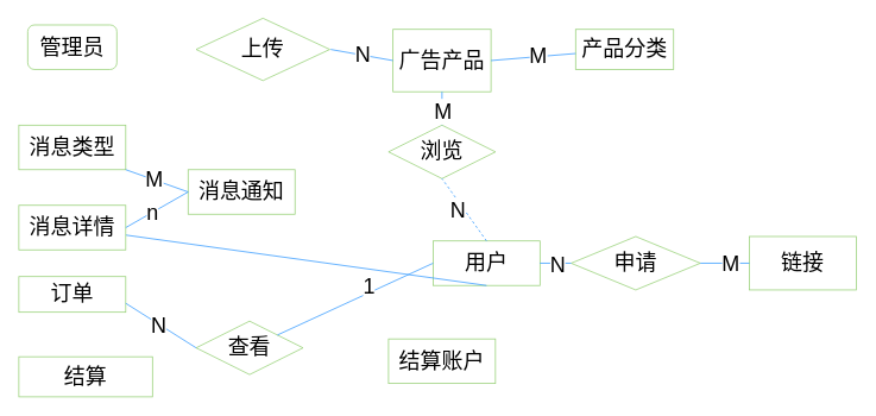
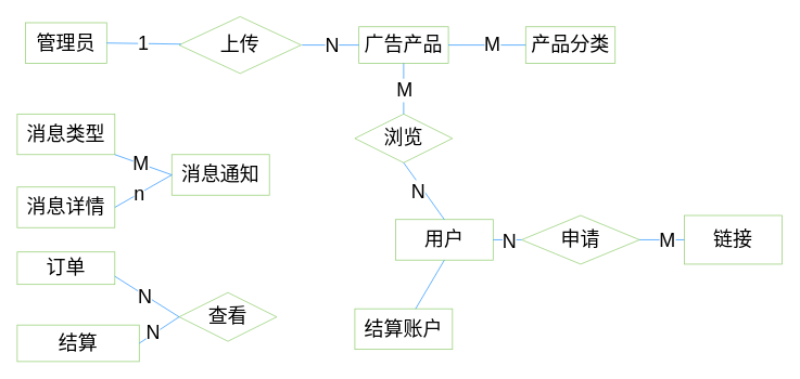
  <mxCell id="0" />
  <mxCell id="1" parent="0" />
- <mxCell id="2" value="&lt;font style=&quot;font-size: 24px;&quot;&gt;管理员&lt;/font&gt;" style="whiteSpace=wrap;html=1;strokeColor=#97D077;rounded=1;" vertex="1" parent="1"><mxGeometry x="30" y="27.5" width="100" height="50" as="geometry" /></mxCell>
+ <mxCell id="2" value="&lt;font style=&quot;font-size: 24px;&quot;&gt;管理员&lt;/font&gt;" style="rounded=0;whiteSpace=wrap;html=1;strokeColor=#97D077;" vertex="1" parent="1"><mxGeometry x="30" y="27.5" width="100" height="50" as="geometry" /></mxCell>
  <mxCell id="3" value="用户" style="rounded=0;whiteSpace=wrap;html=1;fontSize=24;strokeColor=#97D077;" vertex="1" parent="1"><mxGeometry x="485" y="270" width="120" height="50" as="geometry" /></mxCell>
- <mxCell id="4" value="&lt;font style=&quot;font-size: 24px;&quot;&gt;广告产品&lt;/font&gt;" style="whiteSpace=wrap;html=1;strokeColor=#97D077;rounded=0;" vertex="1" parent="1"><mxGeometry x="440" y="32.5" width="110" height="70" as="geometry" /></mxCell>
+ <mxCell id="4" value="&lt;font style=&quot;font-size: 24px;&quot;&gt;广告产品&lt;/font&gt;" style="whiteSpace=wrap;html=1;strokeColor=#97D077;rounded=0;" vertex="1" parent="1"><mxGeometry x="440" y="32.5" width="110" height="45" as="geometry" /></mxCell>
  <mxCell id="5" value="上传" style="rhombus;whiteSpace=wrap;html=1;fontSize=24;strokeColor=#97D077;" vertex="1" parent="1"><mxGeometry x="219" y="20" width="150" height="70" as="geometry" /></mxCell>
  <mxCell id="6" value="浏览" style="rhombus;whiteSpace=wrap;html=1;fontSize=24;strokeColor=#97D077;" vertex="1" parent="1"><mxGeometry x="435" y="140" width="120" height="60" as="geometry" /></mxCell>
+ <mxCell id="7" value="" style="endArrow=none;html=1;rounded=0;fontSize=24;strokeColor=#3399FF;exitX=1;exitY=0.5;exitDx=0;exitDy=0;" edge="1" parent="1" source="2" target="5"><mxGeometry width="50" height="50" relative="1" as="geometry"><mxPoint x="270" y="250" as="sourcePoint" /><mxPoint x="320" y="200" as="targetPoint" /></mxGeometry></mxCell>
+ <mxCell id="8" value="1" style="edgeLabel;html=1;align=center;verticalAlign=middle;resizable=0;points=[];fontSize=24;" vertex="1" connectable="0" parent="7"><mxGeometry x="0.362" y="-1" relative="1" as="geometry"><mxPoint x="-17" y="-1" as="offset" /></mxGeometry></mxCell>
  <mxCell id="9" value="" style="endArrow=none;html=1;rounded=0;fontSize=24;strokeColor=#3399FF;exitX=0;exitY=0.5;exitDx=0;exitDy=0;" edge="1" parent="1" source="4"><mxGeometry width="50" height="50" relative="1" as="geometry"><mxPoint x="160" y="65" as="sourcePoint" /><mxPoint x="370" y="55" as="targetPoint" /></mxGeometry></mxCell>
  <mxCell id="10" value="N" style="edgeLabel;html=1;align=center;verticalAlign=middle;resizable=0;points=[];fontSize=24;" vertex="1" connectable="0" parent="9"><mxGeometry x="-0.029" relative="1" as="geometry"><mxPoint as="offset" /></mxGeometry></mxCell>
  <mxCell id="11" value="" style="endArrow=none;html=1;rounded=0;fontSize=24;strokeColor=#3399FF;exitX=0.5;exitY=1;exitDx=0;exitDy=0;" edge="1" parent="1" source="4" target="6"><mxGeometry width="50" height="50" relative="1" as="geometry"><mxPoint x="170" y="75" as="sourcePoint" /><mxPoint x="239" y="75" as="targetPoint" /></mxGeometry></mxCell>
  <mxCell id="12" value="M" style="edgeLabel;html=1;align=center;verticalAlign=middle;resizable=0;points=[];fontSize=24;" vertex="1" connectable="0" parent="11"><mxGeometry x="-0.184" y="3" relative="1" as="geometry"><mxPoint x="-3" y="7" as="offset" /></mxGeometry></mxCell>
- <mxCell id="13" value="" style="endArrow=none;html=1;rounded=0;fontSize=24;strokeColor=#3399FF;exitX=0.5;exitY=0;exitDx=0;exitDy=0;entryX=0.5;entryY=1;entryDx=0;entryDy=0;dashed=1;" edge="1" parent="1" source="3" target="6"><mxGeometry width="50" height="50" relative="1" as="geometry"><mxPoint x="180" y="85" as="sourcePoint" /><mxPoint x="249" y="85" as="targetPoint" /></mxGeometry></mxCell>
+ <mxCell id="13" value="" style="endArrow=none;html=1;rounded=0;fontSize=24;strokeColor=#3399FF;exitX=0.5;exitY=0;exitDx=0;exitDy=0;entryX=0.5;entryY=1;entryDx=0;entryDy=0;" edge="1" parent="1" source="3" target="6"><mxGeometry width="50" height="50" relative="1" as="geometry"><mxPoint x="180" y="85" as="sourcePoint" /><mxPoint x="249" y="85" as="targetPoint" /></mxGeometry></mxCell>
  <mxCell id="14" value="N" style="edgeLabel;html=1;align=center;verticalAlign=middle;resizable=0;points=[];fontSize=24;" vertex="1" connectable="0" parent="13"><mxGeometry x="0.275" y="-2" relative="1" as="geometry"><mxPoint x="-2" y="11" as="offset" /></mxGeometry></mxCell>
  <mxCell id="15" value="订单" style="rounded=0;whiteSpace=wrap;html=1;fontSize=24;strokeColor=#97D077;" vertex="1" parent="1"><mxGeometry x="20" y="310" width="120" height="40" as="geometry" /></mxCell>
  <mxCell id="16" value="结算" style="rounded=0;whiteSpace=wrap;html=1;fontSize=24;strokeColor=#97D077;" vertex="1" parent="1"><mxGeometry x="20" y="400" width="150" height="45" as="geometry" /></mxCell>
  <mxCell id="17" value="查看" style="rhombus;whiteSpace=wrap;html=1;fontSize=24;strokeColor=#97D077;" vertex="1" parent="1"><mxGeometry x="219" y="360" width="120" height="60" as="geometry" /></mxCell>
- <mxCell id="18" value="" style="endArrow=none;html=1;rounded=0;fontSize=24;strokeColor=#3399FF;entryX=0;entryY=0.5;entryDx=0;entryDy=0;" edge="1" parent="1" source="17" target="3"><mxGeometry width="50" height="50" relative="1" as="geometry"><mxPoint x="160" y="65" as="sourcePoint" /><mxPoint x="229" y="65" as="targetPoint" /></mxGeometry></mxCell>
- <mxCell id="19" value="1" style="edgeLabel;html=1;align=center;verticalAlign=middle;resizable=0;points=[];fontSize=24;" vertex="1" connectable="0" parent="18"><mxGeometry x="0.362" y="-1" relative="1" as="geometry"><mxPoint x="-17" y="-1" as="offset" /></mxGeometry></mxCell>
  <mxCell id="20" value="" style="endArrow=none;html=1;rounded=0;fontSize=24;strokeColor=#3399FF;exitX=1;exitY=0.75;exitDx=0;exitDy=0;entryX=0;entryY=0.5;entryDx=0;entryDy=0;" edge="1" parent="1" source="15" target="17"><mxGeometry width="50" height="50" relative="1" as="geometry"><mxPoint x="140" y="170" as="sourcePoint" /><mxPoint x="209" y="170" as="targetPoint" /></mxGeometry></mxCell>
  <mxCell id="21" value="N" style="edgeLabel;html=1;align=center;verticalAlign=middle;resizable=0;points=[];fontSize=24;" vertex="1" connectable="0" parent="20"><mxGeometry x="0.362" y="-1" relative="1" as="geometry"><mxPoint x="-17" y="-11" as="offset" /></mxGeometry></mxCell>
+ <mxCell id="22" value="" style="endArrow=none;html=1;rounded=0;fontSize=24;strokeColor=#3399FF;exitX=1;exitY=0.5;exitDx=0;exitDy=0;entryX=0;entryY=0.5;entryDx=0;entryDy=0;" edge="1" parent="1" source="16" target="17"><mxGeometry width="50" height="50" relative="1" as="geometry"><mxPoint x="150" y="180" as="sourcePoint" /><mxPoint x="210" y="395" as="targetPoint" /></mxGeometry></mxCell>
+ <mxCell id="23" value="N" style="edgeLabel;html=1;align=center;verticalAlign=middle;resizable=0;points=[];fontSize=24;" vertex="1" connectable="0" parent="22"><mxGeometry x="0.362" y="-1" relative="1" as="geometry"><mxPoint x="-17" y="8" as="offset" /></mxGeometry></mxCell>
  <mxCell id="24" value="链接" style="rounded=0;whiteSpace=wrap;html=1;fontSize=24;strokeColor=#97D077;" vertex="1" parent="1"><mxGeometry x="840" y="265" width="120" height="60" as="geometry" /></mxCell>
  <mxCell id="25" value="申请" style="rhombus;whiteSpace=wrap;html=1;fontSize=24;strokeColor=#97D077;" vertex="1" parent="1"><mxGeometry x="640" y="265" width="145" height="60" as="geometry" /></mxCell>
  <mxCell id="26" value="" style="endArrow=none;html=1;rounded=0;fontSize=24;strokeColor=#3399FF;exitX=1;exitY=0.5;exitDx=0;exitDy=0;" edge="1" parent="1" source="3" target="25"><mxGeometry width="50" height="50" relative="1" as="geometry"><mxPoint x="390" y="280" as="sourcePoint" /><mxPoint x="440" y="230" as="targetPoint" /></mxGeometry></mxCell>
  <mxCell id="27" value="N" style="edgeLabel;html=1;align=center;verticalAlign=middle;resizable=0;points=[];fontSize=24;" vertex="1" connectable="0" parent="26"><mxGeometry x="0.111" y="-1" relative="1" as="geometry"><mxPoint as="offset" /></mxGeometry></mxCell>
  <mxCell id="28" value="" style="endArrow=none;html=1;rounded=0;fontSize=24;strokeColor=#3399FF;exitX=1;exitY=0.5;exitDx=0;exitDy=0;" edge="1" parent="1" source="25" target="24"><mxGeometry width="50" height="50" relative="1" as="geometry"><mxPoint x="300" y="310" as="sourcePoint" /><mxPoint x="350" y="260" as="targetPoint" /></mxGeometry></mxCell>
  <mxCell id="29" value="M" style="edgeLabel;html=1;align=center;verticalAlign=middle;resizable=0;points=[];fontSize=24;" vertex="1" connectable="0" parent="28"><mxGeometry x="0.199" relative="1" as="geometry"><mxPoint as="offset" /></mxGeometry></mxCell>
  <mxCell id="30" value="结算账户" style="rounded=0;whiteSpace=wrap;html=1;fontSize=24;strokeColor=#97D077;" vertex="1" parent="1"><mxGeometry x="435" y="380" width="120" height="50" as="geometry" /></mxCell>
- <mxCell id="31" value="" style="endArrow=none;html=1;rounded=0;fontSize=24;strokeColor=#3399FF;exitX=0.5;exitY=1;exitDx=0;exitDy=0;" edge="1" parent="1" source="3" target="34"><mxGeometry width="50" height="50" relative="1" as="geometry"><mxPoint x="290" y="330" as="sourcePoint" /><mxPoint x="340" y="280" as="targetPoint" /></mxGeometry></mxCell>
+ <mxCell id="31" value="" style="endArrow=none;html=1;rounded=0;fontSize=24;strokeColor=#3399FF;exitX=0.5;exitY=1;exitDx=0;exitDy=0;" edge="1" parent="1" source="3" target="30"><mxGeometry width="50" height="50" relative="1" as="geometry"><mxPoint x="290" y="330" as="sourcePoint" /><mxPoint x="340" y="280" as="targetPoint" /></mxGeometry></mxCell>
  <mxCell id="32" value="消息类型" style="rounded=0;whiteSpace=wrap;html=1;fontSize=24;strokeColor=#97D077;" vertex="1" parent="1"><mxGeometry x="20" y="140" width="120" height="50" as="geometry" /></mxCell>
  <mxCell id="33" value="消息通知" style="rounded=0;whiteSpace=wrap;html=1;fontSize=24;strokeColor=#97D077;" vertex="1" parent="1"><mxGeometry x="210" y="190" width="120" height="50" as="geometry" /></mxCell>
  <mxCell id="34" value="消息详情" style="rounded=0;whiteSpace=wrap;html=1;fontSize=24;strokeColor=#97D077;" vertex="1" parent="1"><mxGeometry x="20" y="230" width="120" height="50" as="geometry" /></mxCell>
  <mxCell id="35" style="edgeStyle=orthogonalEdgeStyle;rounded=0;orthogonalLoop=1;jettySize=auto;html=1;exitX=0.5;exitY=1;exitDx=0;exitDy=0;fontSize=24;strokeColor=#3399FF;" edge="1" parent="1" source="34" target="34"><mxGeometry relative="1" as="geometry" /></mxCell>
  <mxCell id="36" value="" style="endArrow=none;html=1;rounded=0;fontSize=24;strokeColor=#3399FF;entryX=1;entryY=1;entryDx=0;entryDy=0;exitX=0;exitY=0.5;exitDx=0;exitDy=0;" edge="1" parent="1" source="33" target="32"><mxGeometry width="50" height="50" relative="1" as="geometry"><mxPoint x="200" y="350" as="sourcePoint" /><mxPoint x="250" y="300" as="targetPoint" /></mxGeometry></mxCell>
  <mxCell id="37" value="M" style="edgeLabel;html=1;align=center;verticalAlign=middle;resizable=0;points=[];fontSize=24;" vertex="1" connectable="0" parent="36"><mxGeometry x="0.115" relative="1" as="geometry"><mxPoint as="offset" /></mxGeometry></mxCell>
  <mxCell id="38" value="" style="endArrow=none;html=1;rounded=0;fontSize=24;strokeColor=#3399FF;exitX=1;exitY=0.5;exitDx=0;exitDy=0;entryX=0;entryY=0.5;entryDx=0;entryDy=0;" edge="1" parent="1" source="34" target="33"><mxGeometry width="50" height="50" relative="1" as="geometry"><mxPoint x="290" y="330" as="sourcePoint" /><mxPoint x="340" y="280" as="targetPoint" /></mxGeometry></mxCell>
  <mxCell id="39" value="n" style="edgeLabel;html=1;align=center;verticalAlign=middle;resizable=0;points=[];fontSize=24;" vertex="1" connectable="0" parent="38"><mxGeometry x="-0.145" relative="1" as="geometry"><mxPoint as="offset" /></mxGeometry></mxCell>
  <mxCell id="40" value="&lt;span style=&quot;font-size: 24px;&quot;&gt;产品分类&lt;/span&gt;" style="whiteSpace=wrap;html=1;strokeColor=#97D077;rounded=0;" vertex="1" parent="1"><mxGeometry x="645" y="32.5" width="110" height="45" as="geometry" /></mxCell>
  <mxCell id="41" value="" style="endArrow=none;html=1;rounded=0;fontSize=24;strokeColor=#3399FF;exitX=1;exitY=0.5;exitDx=0;exitDy=0;" edge="1" parent="1" source="4" target="40"><mxGeometry width="50" height="50" relative="1" as="geometry"><mxPoint x="340" y="40" as="sourcePoint" /><mxPoint x="390" y="-10" as="targetPoint" /></mxGeometry></mxCell>
  <mxCell id="42" value="M" style="edgeLabel;html=1;align=center;verticalAlign=middle;resizable=0;points=[];fontSize=24;" vertex="1" connectable="0" parent="41"><mxGeometry x="0.116" y="1" relative="1" as="geometry"><mxPoint as="offset" /></mxGeometry></mxCell>
